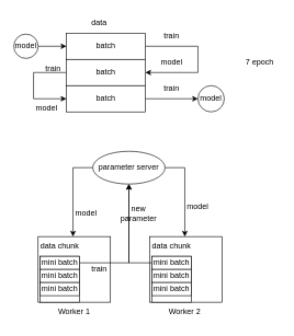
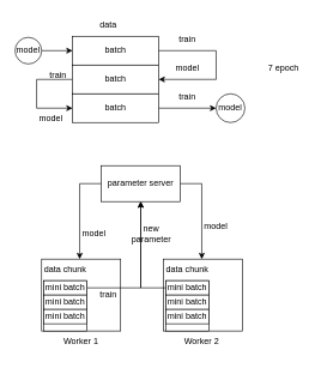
  <mxCell id="0" />
  <mxCell id="1" parent="0" />
  <mxCell id="2" style="edgeStyle=orthogonalEdgeStyle;rounded=0;orthogonalLoop=1;jettySize=auto;html=1;exitX=1;exitY=0.5;exitDx=0;exitDy=0;entryX=1;entryY=0.5;entryDx=0;entryDy=0;" edge="1" parent="1" source="3" target="6"><mxGeometry relative="1" as="geometry"><Array as="points"><mxPoint x="300" y="70" /><mxPoint x="300" y="110" /></Array></mxGeometry></mxCell>
  <mxCell id="3" value="batch" style="rounded=0;whiteSpace=wrap;html=1;" vertex="1" parent="1"><mxGeometry x="100" y="50" width="120" height="40" as="geometry" /></mxCell>
  <mxCell id="4" value="data" style="text;html=1;strokeColor=none;fillColor=none;align=center;verticalAlign=middle;whiteSpace=wrap;rounded=0;" vertex="1" parent="1"><mxGeometry x="120" y="20" width="60" height="30" as="geometry" /></mxCell>
  <mxCell id="5" style="edgeStyle=orthogonalEdgeStyle;rounded=0;orthogonalLoop=1;jettySize=auto;html=1;exitX=0;exitY=0.5;exitDx=0;exitDy=0;entryX=0;entryY=0.5;entryDx=0;entryDy=0;" edge="1" parent="1" source="6" target="8"><mxGeometry relative="1" as="geometry"><Array as="points"><mxPoint x="50" y="110" /><mxPoint x="50" y="150" /></Array></mxGeometry></mxCell>
  <mxCell id="6" value="batch" style="rounded=0;whiteSpace=wrap;html=1;" vertex="1" parent="1"><mxGeometry x="100" y="90" width="120" height="40" as="geometry" /></mxCell>
  <mxCell id="7" style="edgeStyle=orthogonalEdgeStyle;rounded=0;orthogonalLoop=1;jettySize=auto;html=1;exitX=1;exitY=0.5;exitDx=0;exitDy=0;" edge="1" parent="1" source="8" target="15"><mxGeometry relative="1" as="geometry" /></mxCell>
  <mxCell id="8" value="batch" style="rounded=0;whiteSpace=wrap;html=1;" vertex="1" parent="1"><mxGeometry x="100" y="130" width="120" height="40" as="geometry" /></mxCell>
  <mxCell id="9" style="edgeStyle=orthogonalEdgeStyle;rounded=0;orthogonalLoop=1;jettySize=auto;html=1;exitX=1;exitY=0.5;exitDx=0;exitDy=0;entryX=0;entryY=0.5;entryDx=0;entryDy=0;" edge="1" parent="1" source="10" target="3"><mxGeometry relative="1" as="geometry" /></mxCell>
  <mxCell id="10" value="model" style="ellipse;whiteSpace=wrap;html=1;aspect=fixed;" vertex="1" parent="1"><mxGeometry x="20" y="51.5" width="37" height="37" as="geometry" /></mxCell>
  <mxCell id="11" value="train" style="text;html=1;strokeColor=none;fillColor=none;align=center;verticalAlign=middle;whiteSpace=wrap;rounded=0;" vertex="1" parent="1"><mxGeometry x="230" y="40" width="60" height="30" as="geometry" /></mxCell>
  <mxCell id="12" value="model" style="text;html=1;strokeColor=none;fillColor=none;align=center;verticalAlign=middle;whiteSpace=wrap;rounded=0;" vertex="1" parent="1"><mxGeometry x="230" y="80" width="60" height="30" as="geometry" /></mxCell>
  <mxCell id="13" value="train" style="text;html=1;strokeColor=none;fillColor=none;align=center;verticalAlign=middle;whiteSpace=wrap;rounded=0;" vertex="1" parent="1"><mxGeometry x="50" y="88.5" width="60" height="30" as="geometry" /></mxCell>
  <mxCell id="14" value="model" style="text;html=1;strokeColor=none;fillColor=none;align=center;verticalAlign=middle;whiteSpace=wrap;rounded=0;" vertex="1" parent="1"><mxGeometry x="40" y="150" width="60" height="30" as="geometry" /></mxCell>
  <mxCell id="15" value="model" style="ellipse;whiteSpace=wrap;html=1;aspect=fixed;" vertex="1" parent="1"><mxGeometry x="300" y="130" width="40" height="40" as="geometry" /></mxCell>
  <mxCell id="16" value="train" style="text;html=1;strokeColor=none;fillColor=none;align=center;verticalAlign=middle;whiteSpace=wrap;rounded=0;" vertex="1" parent="1"><mxGeometry x="230" y="120" width="60" height="30" as="geometry" /></mxCell>
  <mxCell id="17" value="7 epoch" style="text;html=1;strokeColor=none;fillColor=none;align=center;verticalAlign=middle;whiteSpace=wrap;rounded=0;" vertex="1" parent="1"><mxGeometry x="364" y="80" width="60" height="30" as="geometry" /></mxCell>
  <mxCell id="18" style="edgeStyle=orthogonalEdgeStyle;rounded=0;orthogonalLoop=1;jettySize=auto;html=1;exitX=0;exitY=0.5;exitDx=0;exitDy=0;entryX=0.75;entryY=0;entryDx=0;entryDy=0;" edge="1" parent="1" source="20" target="24"><mxGeometry relative="1" as="geometry" /></mxCell>
  <mxCell id="19" style="edgeStyle=orthogonalEdgeStyle;rounded=0;orthogonalLoop=1;jettySize=auto;html=1;exitX=1;exitY=0.5;exitDx=0;exitDy=0;entryX=0.75;entryY=0;entryDx=0;entryDy=0;" edge="1" parent="1" source="20" target="31"><mxGeometry relative="1" as="geometry" /></mxCell>
- <mxCell id="20" value="parameter server" style="ellipse;whiteSpace=wrap;html=1;" vertex="1" parent="1"><mxGeometry x="140" y="230" width="110" height="50" as="geometry" /></mxCell>
+ <mxCell id="20" value="parameter server" style="rounded=0;whiteSpace=wrap;html=1;" vertex="1" parent="1"><mxGeometry x="140" y="230" width="110" height="50" as="geometry" /></mxCell>
  <mxCell id="21" value="" style="rounded=0;whiteSpace=wrap;html=1;" vertex="1" parent="1"><mxGeometry x="57" y="360" width="110" height="100" as="geometry" /></mxCell>
  <mxCell id="22" value="Worker 1" style="text;html=1;strokeColor=none;fillColor=none;align=center;verticalAlign=middle;whiteSpace=wrap;rounded=0;" vertex="1" parent="1"><mxGeometry x="82" y="460" width="60" height="30" as="geometry" /></mxCell>
  <mxCell id="23" value="" style="rounded=0;whiteSpace=wrap;html=1;" vertex="1" parent="1"><mxGeometry x="60" y="390" width="60" height="70" as="geometry" /></mxCell>
  <mxCell id="24" value="data chunk" style="text;html=1;strokeColor=none;fillColor=none;align=center;verticalAlign=middle;whiteSpace=wrap;rounded=0;" vertex="1" parent="1"><mxGeometry x="50" y="360" width="80" height="30" as="geometry" /></mxCell>
  <mxCell id="25" style="edgeStyle=orthogonalEdgeStyle;rounded=0;orthogonalLoop=1;jettySize=auto;html=1;exitX=1;exitY=0.5;exitDx=0;exitDy=0;entryX=0.5;entryY=1;entryDx=0;entryDy=0;" edge="1" parent="1" source="26" target="20"><mxGeometry relative="1" as="geometry" /></mxCell>
  <mxCell id="26" value="mini batch" style="rounded=0;whiteSpace=wrap;html=1;" vertex="1" parent="1"><mxGeometry x="60" y="390" width="60" height="20" as="geometry" /></mxCell>
  <mxCell id="27" value="mini batch" style="rounded=0;whiteSpace=wrap;html=1;" vertex="1" parent="1"><mxGeometry x="60" y="410" width="60" height="20" as="geometry" /></mxCell>
  <mxCell id="28" value="mini batch" style="rounded=0;whiteSpace=wrap;html=1;" vertex="1" parent="1"><mxGeometry x="60" y="430" width="60" height="20" as="geometry" /></mxCell>
  <mxCell id="29" value="" style="rounded=0;whiteSpace=wrap;html=1;" vertex="1" parent="1"><mxGeometry x="227" y="360" width="110" height="100" as="geometry" /></mxCell>
  <mxCell id="30" value="" style="rounded=0;whiteSpace=wrap;html=1;" vertex="1" parent="1"><mxGeometry x="230" y="390" width="60" height="70" as="geometry" /></mxCell>
  <mxCell id="31" value="data chunk" style="text;html=1;strokeColor=none;fillColor=none;align=center;verticalAlign=middle;whiteSpace=wrap;rounded=0;" vertex="1" parent="1"><mxGeometry x="220" y="360" width="80" height="30" as="geometry" /></mxCell>
  <mxCell id="32" style="edgeStyle=orthogonalEdgeStyle;rounded=0;orthogonalLoop=1;jettySize=auto;html=1;exitX=0;exitY=0.5;exitDx=0;exitDy=0;entryX=0.5;entryY=1;entryDx=0;entryDy=0;" edge="1" parent="1" source="33" target="20"><mxGeometry relative="1" as="geometry" /></mxCell>
  <mxCell id="33" value="mini batch" style="rounded=0;whiteSpace=wrap;html=1;" vertex="1" parent="1"><mxGeometry x="230" y="390" width="60" height="20" as="geometry" /></mxCell>
  <mxCell id="34" value="mini batch" style="rounded=0;whiteSpace=wrap;html=1;" vertex="1" parent="1"><mxGeometry x="230" y="410" width="60" height="20" as="geometry" /></mxCell>
  <mxCell id="35" value="mini batch" style="rounded=0;whiteSpace=wrap;html=1;" vertex="1" parent="1"><mxGeometry x="230" y="430" width="60" height="20" as="geometry" /></mxCell>
  <mxCell id="36" value="Worker 2" style="text;html=1;strokeColor=none;fillColor=none;align=center;verticalAlign=middle;whiteSpace=wrap;rounded=0;" vertex="1" parent="1"><mxGeometry x="250" y="459" width="60" height="30" as="geometry" /></mxCell>
  <mxCell id="37" value="train" style="text;html=1;strokeColor=none;fillColor=none;align=center;verticalAlign=middle;whiteSpace=wrap;rounded=0;" vertex="1" parent="1"><mxGeometry x="120" y="395" width="60" height="30" as="geometry" /></mxCell>
  <mxCell id="38" value="model" style="text;html=1;strokeColor=none;fillColor=none;align=center;verticalAlign=middle;whiteSpace=wrap;rounded=0;" vertex="1" parent="1"><mxGeometry x="100" y="310" width="60" height="30" as="geometry" /></mxCell>
  <mxCell id="39" value="new parameter" style="text;html=1;strokeColor=none;fillColor=none;align=center;verticalAlign=middle;whiteSpace=wrap;rounded=0;" vertex="1" parent="1"><mxGeometry x="180" y="310" width="60" height="30" as="geometry" /></mxCell>
  <mxCell id="40" value="model" style="text;html=1;strokeColor=none;fillColor=none;align=center;verticalAlign=middle;whiteSpace=wrap;rounded=0;" vertex="1" parent="1"><mxGeometry x="270" y="300" width="60" height="30" as="geometry" /></mxCell>
